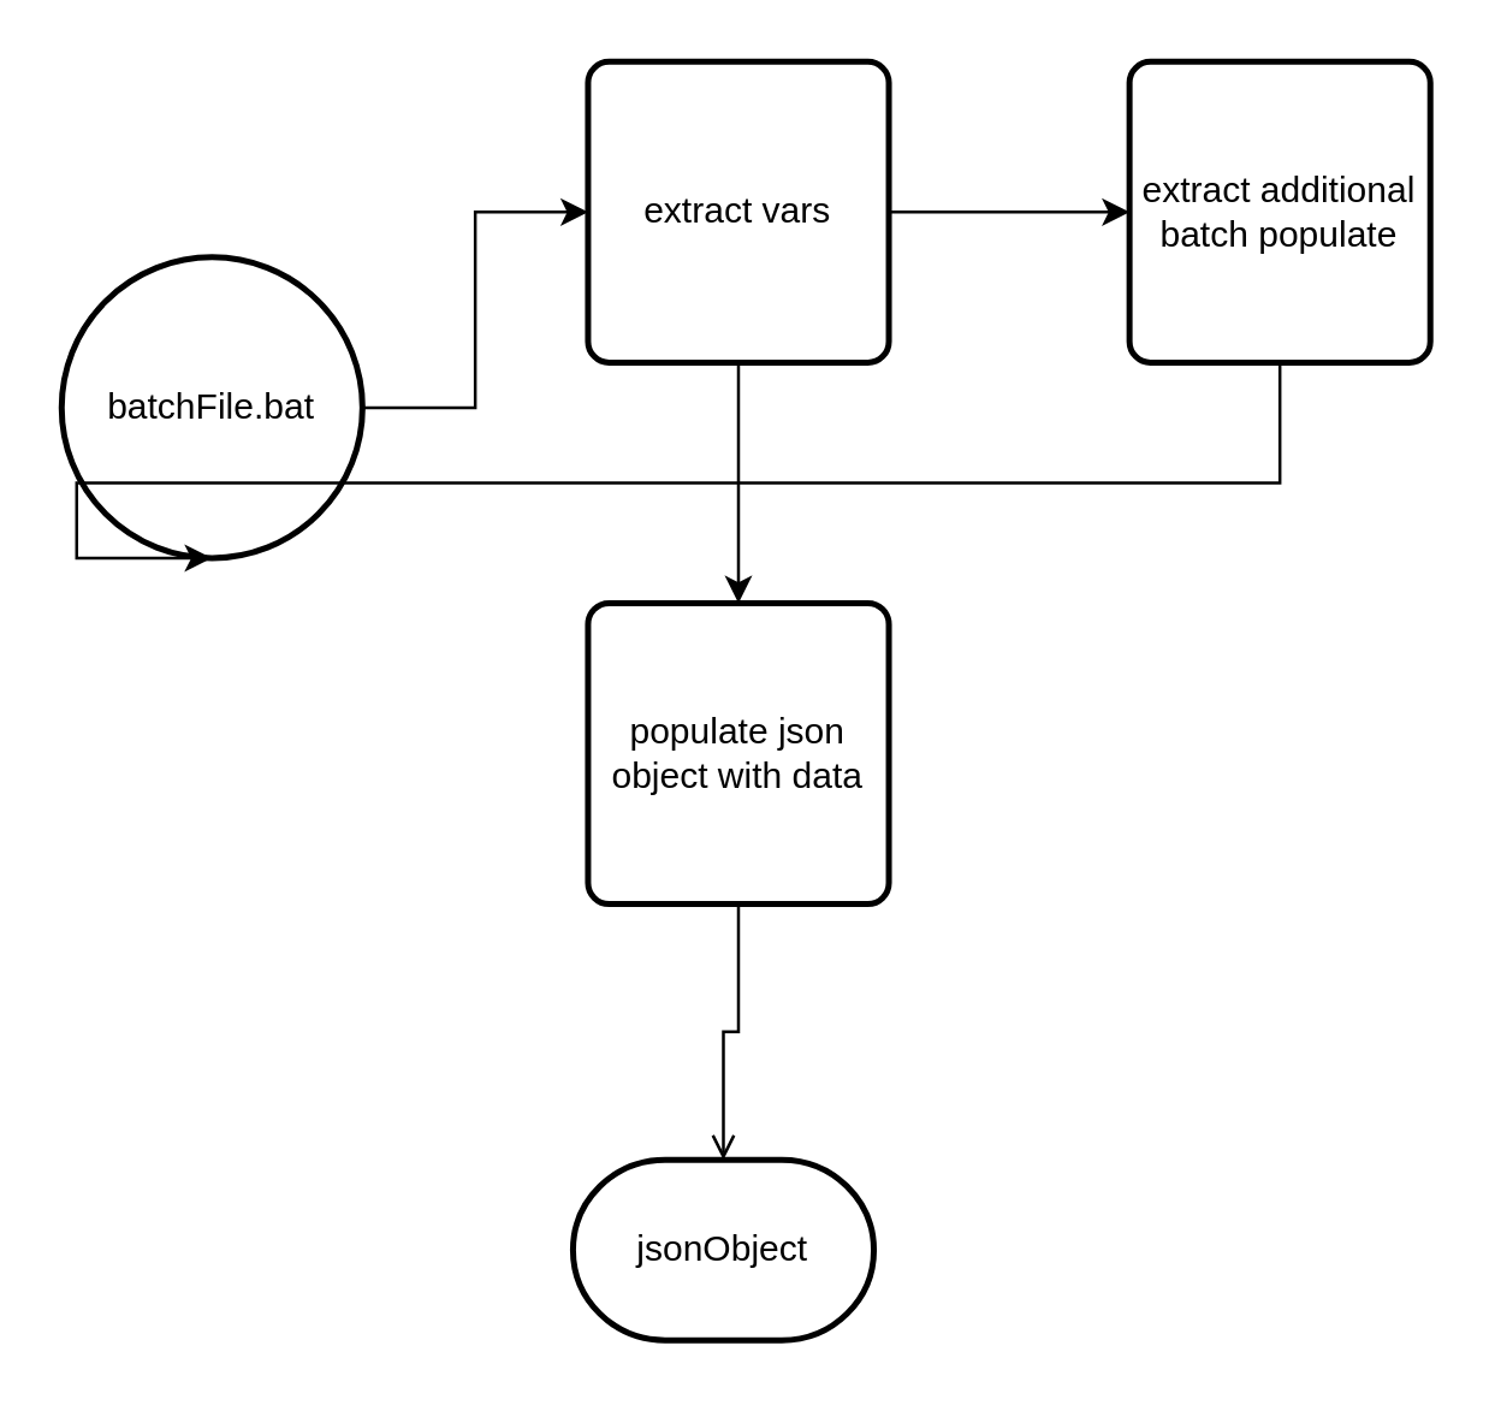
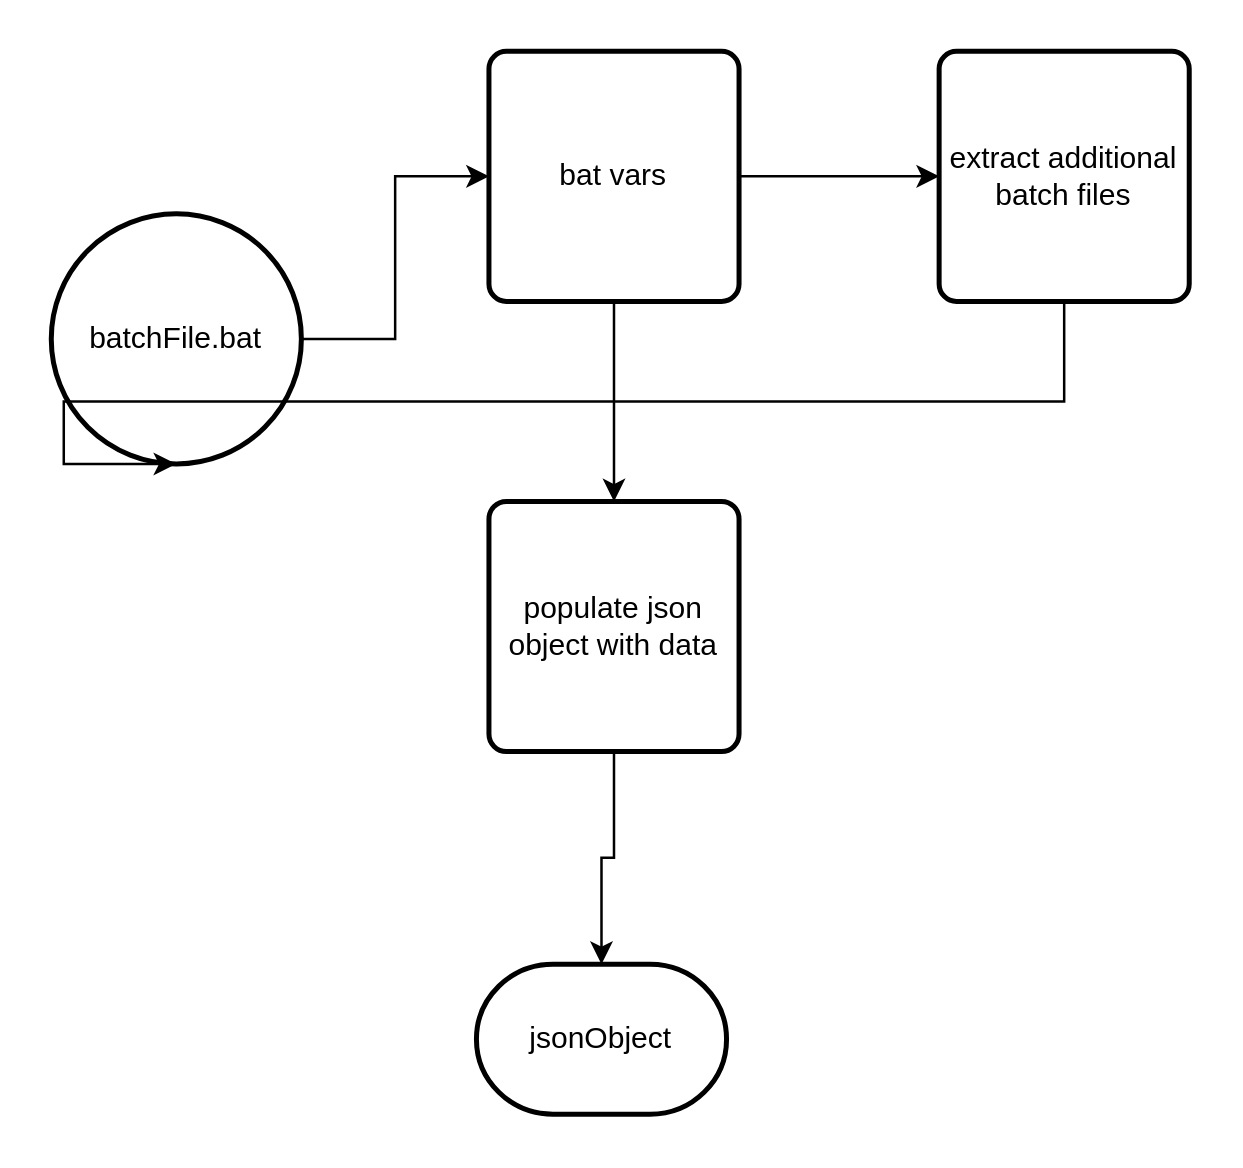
  <mxCell id="0" />
  <mxCell id="1" parent="0" />
  <mxCell id="2" style="edgeStyle=orthogonalEdgeStyle;rounded=0;orthogonalLoop=1;jettySize=auto;html=1;exitX=1;exitY=0.5;exitDx=0;exitDy=0;exitPerimeter=0;" edge="1" parent="1" source="3" target="6"><mxGeometry relative="1" as="geometry" /></mxCell>
  <mxCell id="3" value="&lt;span&gt;batchFile.bat&lt;/span&gt;" style="strokeWidth=2;html=1;shape=mxgraph.flowchart.start_2;whiteSpace=wrap;" vertex="1" parent="1"><mxGeometry x="20" y="85" width="100" height="100" as="geometry" /></mxCell>
  <mxCell id="4" value="" style="edgeStyle=orthogonalEdgeStyle;rounded=0;orthogonalLoop=1;jettySize=auto;html=1;" edge="1" parent="1" source="6" target="10"><mxGeometry relative="1" as="geometry" /></mxCell>
  <mxCell id="5" value="" style="edgeStyle=orthogonalEdgeStyle;rounded=0;orthogonalLoop=1;jettySize=auto;html=1;" edge="1" parent="1" source="6" target="8"><mxGeometry relative="1" as="geometry" /></mxCell>
- <mxCell id="6" value="extract vars" style="rounded=1;whiteSpace=wrap;html=1;absoluteArcSize=1;arcSize=14;strokeWidth=2;" vertex="1" parent="1"><mxGeometry x="195" y="20" width="100" height="100" as="geometry" /></mxCell>
- <mxCell id="7" style="edgeStyle=orthogonalEdgeStyle;rounded=0;orthogonalLoop=1;jettySize=auto;html=1;exitX=0.5;exitY=1;exitDx=0;exitDy=0;entryX=0.5;entryY=0;entryDx=0;entryDy=0;entryPerimeter=0;endArrow=open;" edge="1" parent="1" source="8" target="11"><mxGeometry relative="1" as="geometry" /></mxCell>
+ <mxCell id="6" value="bat vars" style="rounded=1;whiteSpace=wrap;html=1;absoluteArcSize=1;arcSize=14;strokeWidth=2;" vertex="1" parent="1"><mxGeometry x="195" y="20" width="100" height="100" as="geometry" /></mxCell>
+ <mxCell id="7" style="edgeStyle=orthogonalEdgeStyle;rounded=0;orthogonalLoop=1;jettySize=auto;html=1;exitX=0.5;exitY=1;exitDx=0;exitDy=0;entryX=0.5;entryY=0;entryDx=0;entryDy=0;entryPerimeter=0;" edge="1" parent="1" source="8" target="11"><mxGeometry relative="1" as="geometry" /></mxCell>
  <mxCell id="8" value="populate json object with data" style="rounded=1;whiteSpace=wrap;html=1;absoluteArcSize=1;arcSize=14;strokeWidth=2;" vertex="1" parent="1"><mxGeometry x="195" y="200" width="100" height="100" as="geometry" /></mxCell>
  <mxCell id="9" style="edgeStyle=orthogonalEdgeStyle;rounded=0;orthogonalLoop=1;jettySize=auto;html=1;entryX=0.5;entryY=1;entryDx=0;entryDy=0;entryPerimeter=0;" edge="1" parent="1" source="10" target="3"><mxGeometry relative="1" as="geometry"><Array as="points"><mxPoint x="425" y="160" /><mxPoint x="25" y="160" /></Array></mxGeometry></mxCell>
- <mxCell id="10" value="extract additional batch populate" style="rounded=1;whiteSpace=wrap;html=1;absoluteArcSize=1;arcSize=14;strokeWidth=2;" vertex="1" parent="1"><mxGeometry x="375" y="20" width="100" height="100" as="geometry" /></mxCell>
+ <mxCell id="10" value="extract additional batch files" style="rounded=1;whiteSpace=wrap;html=1;absoluteArcSize=1;arcSize=14;strokeWidth=2;" vertex="1" parent="1"><mxGeometry x="375" y="20" width="100" height="100" as="geometry" /></mxCell>
  <mxCell id="11" value="jsonObject" style="strokeWidth=2;html=1;shape=mxgraph.flowchart.terminator;whiteSpace=wrap;" vertex="1" parent="1"><mxGeometry x="190" y="385" width="100" height="60" as="geometry" /></mxCell>
